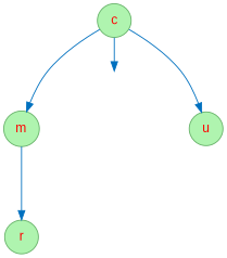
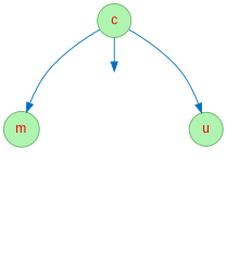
  digraph {
    node [color="#66B268" fillcolor="#AFF4AF" fontcolor=red fontname=Arial shape=circle style=filled]
    edge [color="#0070BF"]
    n1 [label=c]
    n2 [label=m]
    l1323165413 [style=invis]
    n4 [label=u]
-   n5 [label=r]
    n1 -> n2
    n1 -> l1323165413
    n1 -> n4
-   n2 -> n5
  }
